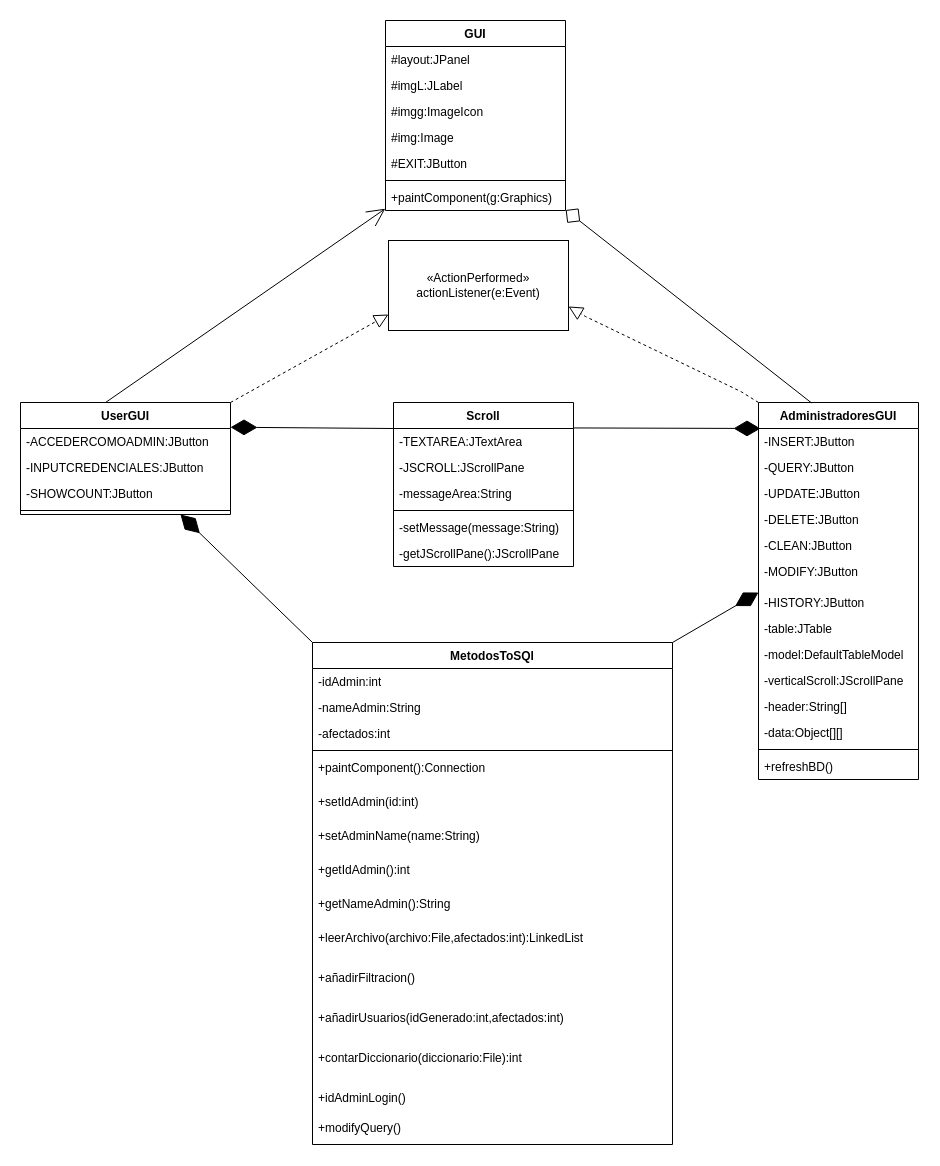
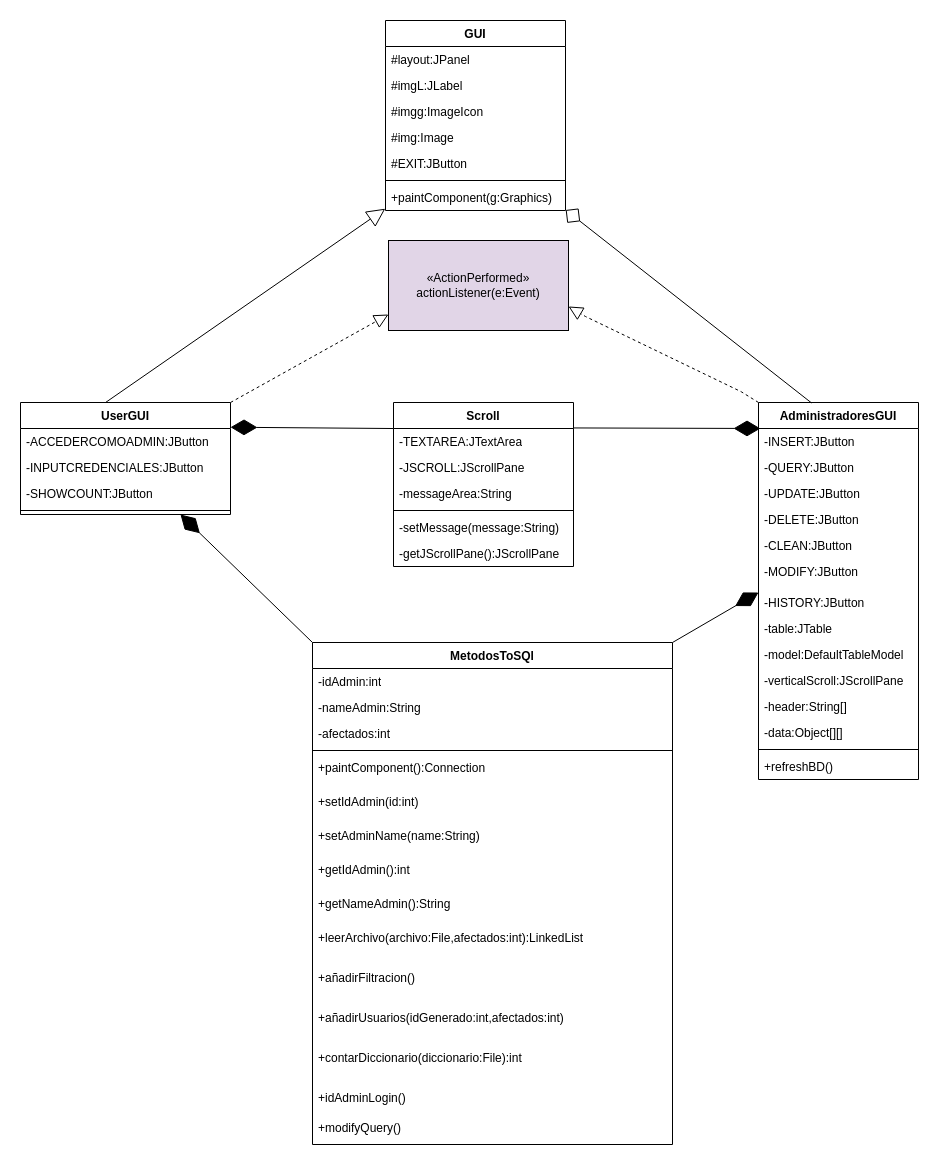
  <mxCell id="0" />
  <mxCell id="1" parent="0" />
  <mxCell id="2" value="MetodosToSQl" style="swimlane;fontStyle=1;align=center;verticalAlign=top;childLayout=stackLayout;horizontal=1;startSize=26;horizontalStack=0;resizeParent=1;resizeParentMax=0;resizeLast=0;collapsible=1;marginBottom=0;whiteSpace=wrap;html=1;" parent="1" vertex="1"><mxGeometry x="312" y="642" width="360" height="502" as="geometry" /></mxCell>
  <mxCell id="3" value="-idAdmin:int" style="text;strokeColor=none;fillColor=none;align=left;verticalAlign=top;spacingLeft=4;spacingRight=4;overflow=hidden;rotatable=0;points=[[0,0.5],[1,0.5]];portConstraint=eastwest;whiteSpace=wrap;html=1;" parent="2" vertex="1"><mxGeometry y="26" width="360" height="26" as="geometry" /></mxCell>
  <mxCell id="4" value="-nameAdmin:String" style="text;strokeColor=none;fillColor=none;align=left;verticalAlign=top;spacingLeft=4;spacingRight=4;overflow=hidden;rotatable=0;points=[[0,0.5],[1,0.5]];portConstraint=eastwest;whiteSpace=wrap;html=1;" vertex="1" parent="2"><mxGeometry y="52" width="360" height="26" as="geometry" /></mxCell>
  <mxCell id="5" value="-afectados:int" style="text;strokeColor=none;fillColor=none;align=left;verticalAlign=top;spacingLeft=4;spacingRight=4;overflow=hidden;rotatable=0;points=[[0,0.5],[1,0.5]];portConstraint=eastwest;whiteSpace=wrap;html=1;" parent="2" vertex="1"><mxGeometry y="78" width="360" height="26" as="geometry" /></mxCell>
  <mxCell id="6" value="" style="line;strokeWidth=1;fillColor=none;align=left;verticalAlign=middle;spacingTop=-1;spacingLeft=3;spacingRight=3;rotatable=0;labelPosition=right;points=[];portConstraint=eastwest;strokeColor=inherit;" parent="2" vertex="1"><mxGeometry y="104" width="360" height="8" as="geometry" /></mxCell>
  <mxCell id="7" value="+paintComponent():Connection" style="text;strokeColor=none;fillColor=none;align=left;verticalAlign=top;spacingLeft=4;spacingRight=4;overflow=hidden;rotatable=0;points=[[0,0.5],[1,0.5]];portConstraint=eastwest;whiteSpace=wrap;html=1;" parent="2" vertex="1"><mxGeometry y="112" width="360" height="34" as="geometry" /></mxCell>
  <mxCell id="8" value="+setIdAdmin(id:int)" style="text;strokeColor=none;fillColor=none;align=left;verticalAlign=top;spacingLeft=4;spacingRight=4;overflow=hidden;rotatable=0;points=[[0,0.5],[1,0.5]];portConstraint=eastwest;whiteSpace=wrap;html=1;" vertex="1" parent="2"><mxGeometry y="146" width="360" height="34" as="geometry" /></mxCell>
  <mxCell id="9" value="+setAdminName(name:String)" style="text;strokeColor=none;fillColor=none;align=left;verticalAlign=top;spacingLeft=4;spacingRight=4;overflow=hidden;rotatable=0;points=[[0,0.5],[1,0.5]];portConstraint=eastwest;whiteSpace=wrap;html=1;" vertex="1" parent="2"><mxGeometry y="180" width="360" height="34" as="geometry" /></mxCell>
  <mxCell id="10" value="+getIdAdmin():int" style="text;strokeColor=none;fillColor=none;align=left;verticalAlign=top;spacingLeft=4;spacingRight=4;overflow=hidden;rotatable=0;points=[[0,0.5],[1,0.5]];portConstraint=eastwest;whiteSpace=wrap;html=1;" vertex="1" parent="2"><mxGeometry y="214" width="360" height="34" as="geometry" /></mxCell>
  <mxCell id="11" value="+getNameAdmin():String" style="text;strokeColor=none;fillColor=none;align=left;verticalAlign=top;spacingLeft=4;spacingRight=4;overflow=hidden;rotatable=0;points=[[0,0.5],[1,0.5]];portConstraint=eastwest;whiteSpace=wrap;html=1;" vertex="1" parent="2"><mxGeometry y="248" width="360" height="34" as="geometry" /></mxCell>
  <mxCell id="12" value="+leerArchivo(archivo:File,afectados:int):LinkedList" style="text;strokeColor=none;fillColor=none;align=left;verticalAlign=top;spacingLeft=4;spacingRight=4;overflow=hidden;rotatable=0;points=[[0,0.5],[1,0.5]];portConstraint=eastwest;whiteSpace=wrap;html=1;" parent="2" vertex="1"><mxGeometry y="282" width="360" height="40" as="geometry" /></mxCell>
  <mxCell id="13" value="+añadirFiltracion()" style="text;strokeColor=none;fillColor=none;align=left;verticalAlign=top;spacingLeft=4;spacingRight=4;overflow=hidden;rotatable=0;points=[[0,0.5],[1,0.5]];portConstraint=eastwest;whiteSpace=wrap;html=1;" parent="2" vertex="1"><mxGeometry y="322" width="360" height="40" as="geometry" /></mxCell>
  <mxCell id="14" value="+añadirUsuarios(idGenerado:int,afectados:int)" style="text;strokeColor=none;fillColor=none;align=left;verticalAlign=top;spacingLeft=4;spacingRight=4;overflow=hidden;rotatable=0;points=[[0,0.5],[1,0.5]];portConstraint=eastwest;whiteSpace=wrap;html=1;" parent="2" vertex="1"><mxGeometry y="362" width="360" height="40" as="geometry" /></mxCell>
  <mxCell id="15" value="+contarDiccionario(diccionario:File):int" style="text;strokeColor=none;fillColor=none;align=left;verticalAlign=top;spacingLeft=4;spacingRight=4;overflow=hidden;rotatable=0;points=[[0,0.5],[1,0.5]];portConstraint=eastwest;whiteSpace=wrap;html=1;" parent="2" vertex="1"><mxGeometry y="402" width="360" height="40" as="geometry" /></mxCell>
  <mxCell id="16" value="+idAdminLogin()" style="text;strokeColor=none;fillColor=none;align=left;verticalAlign=top;spacingLeft=4;spacingRight=4;overflow=hidden;rotatable=0;points=[[0,0.5],[1,0.5]];portConstraint=eastwest;whiteSpace=wrap;html=1;" parent="2" vertex="1"><mxGeometry y="442" width="360" height="30" as="geometry" /></mxCell>
  <mxCell id="17" value="+modifyQuery()" style="text;strokeColor=none;fillColor=none;align=left;verticalAlign=top;spacingLeft=4;spacingRight=4;overflow=hidden;rotatable=0;points=[[0,0.5],[1,0.5]];portConstraint=eastwest;whiteSpace=wrap;html=1;" vertex="1" parent="2"><mxGeometry y="472" width="360" height="30" as="geometry" /></mxCell>
  <mxCell id="18" value="GUI" style="swimlane;fontStyle=1;align=center;verticalAlign=top;childLayout=stackLayout;horizontal=1;startSize=26;horizontalStack=0;resizeParent=1;resizeParentMax=0;resizeLast=0;collapsible=1;marginBottom=0;whiteSpace=wrap;html=1;" parent="1" vertex="1"><mxGeometry x="385" y="20" width="180" height="190" as="geometry" /></mxCell>
  <mxCell id="19" value="#layout:JPanel" style="text;strokeColor=none;fillColor=none;align=left;verticalAlign=top;spacingLeft=4;spacingRight=4;overflow=hidden;rotatable=0;points=[[0,0.5],[1,0.5]];portConstraint=eastwest;whiteSpace=wrap;html=1;" parent="18" vertex="1"><mxGeometry y="26" width="180" height="26" as="geometry" /></mxCell>
  <mxCell id="20" value="#imgL:JLabel" style="text;strokeColor=none;fillColor=none;align=left;verticalAlign=top;spacingLeft=4;spacingRight=4;overflow=hidden;rotatable=0;points=[[0,0.5],[1,0.5]];portConstraint=eastwest;whiteSpace=wrap;html=1;" parent="18" vertex="1"><mxGeometry y="52" width="180" height="26" as="geometry" /></mxCell>
  <mxCell id="21" value="#imgg:ImageIcon" style="text;strokeColor=none;fillColor=none;align=left;verticalAlign=top;spacingLeft=4;spacingRight=4;overflow=hidden;rotatable=0;points=[[0,0.5],[1,0.5]];portConstraint=eastwest;whiteSpace=wrap;html=1;" parent="18" vertex="1"><mxGeometry y="78" width="180" height="26" as="geometry" /></mxCell>
  <mxCell id="22" value="#img:Image" style="text;strokeColor=none;fillColor=none;align=left;verticalAlign=top;spacingLeft=4;spacingRight=4;overflow=hidden;rotatable=0;points=[[0,0.5],[1,0.5]];portConstraint=eastwest;whiteSpace=wrap;html=1;" parent="18" vertex="1"><mxGeometry y="104" width="180" height="26" as="geometry" /></mxCell>
  <mxCell id="23" value="#EXIT:JButton" style="text;strokeColor=none;fillColor=none;align=left;verticalAlign=top;spacingLeft=4;spacingRight=4;overflow=hidden;rotatable=0;points=[[0,0.5],[1,0.5]];portConstraint=eastwest;whiteSpace=wrap;html=1;" parent="18" vertex="1"><mxGeometry y="130" width="180" height="26" as="geometry" /></mxCell>
  <mxCell id="24" value="" style="line;strokeWidth=1;fillColor=none;align=left;verticalAlign=middle;spacingTop=-1;spacingLeft=3;spacingRight=3;rotatable=0;labelPosition=right;points=[];portConstraint=eastwest;strokeColor=inherit;" parent="18" vertex="1"><mxGeometry y="156" width="180" height="8" as="geometry" /></mxCell>
  <mxCell id="25" value="+paintComponent(g:Graphics)" style="text;strokeColor=none;fillColor=none;align=left;verticalAlign=top;spacingLeft=4;spacingRight=4;overflow=hidden;rotatable=0;points=[[0,0.5],[1,0.5]];portConstraint=eastwest;whiteSpace=wrap;html=1;" parent="18" vertex="1"><mxGeometry y="164" width="180" height="26" as="geometry" /></mxCell>
  <mxCell id="26" value="UserGUI" style="swimlane;fontStyle=1;align=center;verticalAlign=top;childLayout=stackLayout;horizontal=1;startSize=26;horizontalStack=0;resizeParent=1;resizeParentMax=0;resizeLast=0;collapsible=1;marginBottom=0;whiteSpace=wrap;html=1;" parent="1" vertex="1"><mxGeometry x="20" y="402" width="210" height="112" as="geometry" /></mxCell>
  <mxCell id="27" value="-ACCEDERCOMOADMIN:JButton" style="text;strokeColor=none;fillColor=none;align=left;verticalAlign=top;spacingLeft=4;spacingRight=4;overflow=hidden;rotatable=0;points=[[0,0.5],[1,0.5]];portConstraint=eastwest;whiteSpace=wrap;html=1;" parent="26" vertex="1"><mxGeometry y="26" width="210" height="26" as="geometry" /></mxCell>
  <mxCell id="28" value="-INPUTCREDENCIALES:JButton" style="text;strokeColor=none;fillColor=none;align=left;verticalAlign=top;spacingLeft=4;spacingRight=4;overflow=hidden;rotatable=0;points=[[0,0.5],[1,0.5]];portConstraint=eastwest;whiteSpace=wrap;html=1;" parent="26" vertex="1"><mxGeometry y="52" width="210" height="26" as="geometry" /></mxCell>
  <mxCell id="29" value="-SHOWCOUNT:JButton" style="text;strokeColor=none;fillColor=none;align=left;verticalAlign=top;spacingLeft=4;spacingRight=4;overflow=hidden;rotatable=0;points=[[0,0.5],[1,0.5]];portConstraint=eastwest;whiteSpace=wrap;html=1;" parent="26" vertex="1"><mxGeometry y="78" width="210" height="26" as="geometry" /></mxCell>
  <mxCell id="30" value="" style="line;strokeWidth=1;fillColor=none;align=left;verticalAlign=middle;spacingTop=-1;spacingLeft=3;spacingRight=3;rotatable=0;labelPosition=right;points=[];portConstraint=eastwest;strokeColor=inherit;" parent="26" vertex="1"><mxGeometry y="104" width="210" height="8" as="geometry" /></mxCell>
  <mxCell id="31" value="" style="endArrow=diamondThin;endFill=1;endSize=24;html=1;rounded=0;exitX=0;exitY=0;exitDx=0;exitDy=0;" parent="26" source="2" edge="1"><mxGeometry width="160" relative="1" as="geometry"><mxPoint x="293" y="233" as="sourcePoint" /><mxPoint x="160" y="112" as="targetPoint" /></mxGeometry></mxCell>
  <mxCell id="32" value="Scroll" style="swimlane;fontStyle=1;align=center;verticalAlign=top;childLayout=stackLayout;horizontal=1;startSize=26;horizontalStack=0;resizeParent=1;resizeParentMax=0;resizeLast=0;collapsible=1;marginBottom=0;whiteSpace=wrap;html=1;" parent="1" vertex="1"><mxGeometry x="393" y="402" width="180" height="164" as="geometry" /></mxCell>
  <mxCell id="33" value="-TEXTAREA:JTextArea" style="text;strokeColor=none;fillColor=none;align=left;verticalAlign=top;spacingLeft=4;spacingRight=4;overflow=hidden;rotatable=0;points=[[0,0.5],[1,0.5]];portConstraint=eastwest;whiteSpace=wrap;html=1;" parent="32" vertex="1"><mxGeometry y="26" width="180" height="26" as="geometry" /></mxCell>
  <mxCell id="34" value="-JSCROLL:JScrollPane" style="text;strokeColor=none;fillColor=none;align=left;verticalAlign=top;spacingLeft=4;spacingRight=4;overflow=hidden;rotatable=0;points=[[0,0.5],[1,0.5]];portConstraint=eastwest;whiteSpace=wrap;html=1;" parent="32" vertex="1"><mxGeometry y="52" width="180" height="26" as="geometry" /></mxCell>
  <mxCell id="35" value="-messageArea:String" style="text;strokeColor=none;fillColor=none;align=left;verticalAlign=top;spacingLeft=4;spacingRight=4;overflow=hidden;rotatable=0;points=[[0,0.5],[1,0.5]];portConstraint=eastwest;whiteSpace=wrap;html=1;" parent="32" vertex="1"><mxGeometry y="78" width="180" height="26" as="geometry" /></mxCell>
  <mxCell id="36" value="" style="line;strokeWidth=1;fillColor=none;align=left;verticalAlign=middle;spacingTop=-1;spacingLeft=3;spacingRight=3;rotatable=0;labelPosition=right;points=[];portConstraint=eastwest;strokeColor=inherit;" parent="32" vertex="1"><mxGeometry y="104" width="180" height="8" as="geometry" /></mxCell>
  <mxCell id="37" value="-setMessage(message:String)" style="text;strokeColor=none;fillColor=none;align=left;verticalAlign=top;spacingLeft=4;spacingRight=4;overflow=hidden;rotatable=0;points=[[0,0.5],[1,0.5]];portConstraint=eastwest;whiteSpace=wrap;html=1;" parent="32" vertex="1"><mxGeometry y="112" width="180" height="26" as="geometry" /></mxCell>
  <mxCell id="38" value="-getJScrollPane():JScrollPane" style="text;strokeColor=none;fillColor=none;align=left;verticalAlign=top;spacingLeft=4;spacingRight=4;overflow=hidden;rotatable=0;points=[[0,0.5],[1,0.5]];portConstraint=eastwest;whiteSpace=wrap;html=1;" parent="32" vertex="1"><mxGeometry y="138" width="180" height="26" as="geometry" /></mxCell>
- <mxCell id="39" value="«ActionPerformed»&lt;br&gt;actionListener(e:Event)" style="html=1;dropTarget=0;whiteSpace=wrap;" parent="1" vertex="1"><mxGeometry x="388" y="240" width="180" height="90" as="geometry" /></mxCell>
+ <mxCell id="39" value="«ActionPerformed»&lt;br&gt;actionListener(e:Event)" style="html=1;dropTarget=0;whiteSpace=wrap;fillColor=#e1d5e7;" parent="1" vertex="1"><mxGeometry x="388" y="240" width="180" height="90" as="geometry" /></mxCell>
  <mxCell id="40" value="" style="endArrow=block;dashed=1;endFill=0;endSize=12;html=1;rounded=0;exitX=0.964;exitY=-0.019;exitDx=0;exitDy=0;exitPerimeter=0;" parent="1" edge="1"><mxGeometry width="160" relative="1" as="geometry"><mxPoint x="230" y="402.002" as="sourcePoint" /><mxPoint x="388" y="314" as="targetPoint" /></mxGeometry></mxCell>
  <mxCell id="41" value="" style="endArrow=block;dashed=1;endFill=0;endSize=12;html=1;rounded=0;exitX=0.039;exitY=0.002;exitDx=0;exitDy=0;exitPerimeter=0;entryX=1;entryY=0.733;entryDx=0;entryDy=0;entryPerimeter=0;" parent="1" target="39" edge="1"><mxGeometry width="160" relative="1" as="geometry"><mxPoint x="758" y="402.004" as="sourcePoint" /><mxPoint x="556.76" y="299.25" as="targetPoint" /><Array as="points"><mxPoint x="740.76" y="391.25" /><mxPoint x="585" y="316" /></Array></mxGeometry></mxCell>
- <mxCell id="42" value="" style="endArrow=open;endSize=16;endFill=0;html=1;rounded=0;exitX=0.405;exitY=0;exitDx=0;exitDy=0;exitPerimeter=0;entryX=-0.001;entryY=0.931;entryDx=0;entryDy=0;entryPerimeter=0;" parent="1" source="26" target="25" edge="1"><mxGeometry x="-0.871" y="227" width="160" relative="1" as="geometry"><mxPoint x="355" y="204" as="sourcePoint" /><mxPoint x="355" y="154" as="targetPoint" /><mxPoint as="offset" /></mxGeometry></mxCell>
+ <mxCell id="42" value="" style="endArrow=block;endSize=16;endFill=0;html=1;rounded=0;exitX=0.405;exitY=0;exitDx=0;exitDy=0;exitPerimeter=0;entryX=-0.001;entryY=0.931;entryDx=0;entryDy=0;entryPerimeter=0;" parent="1" source="26" target="25" edge="1"><mxGeometry x="-0.871" y="227" width="160" relative="1" as="geometry"><mxPoint x="355" y="204" as="sourcePoint" /><mxPoint x="355" y="154" as="targetPoint" /><mxPoint as="offset" /></mxGeometry></mxCell>
  <mxCell id="43" value="" style="endArrow=diamondThin;endFill=1;endSize=24;html=1;rounded=0;exitX=0;exitY=0.001;exitDx=0;exitDy=0;exitPerimeter=0;" parent="1" source="33" edge="1"><mxGeometry width="160" relative="1" as="geometry"><mxPoint x="392" y="428" as="sourcePoint" /><mxPoint x="230" y="426.75" as="targetPoint" /></mxGeometry></mxCell>
  <mxCell id="44" value="AdministradoresGUI" style="swimlane;fontStyle=1;align=center;verticalAlign=top;childLayout=stackLayout;horizontal=1;startSize=26;horizontalStack=0;resizeParent=1;resizeParentMax=0;resizeLast=0;collapsible=1;marginBottom=0;whiteSpace=wrap;html=1;" parent="1" vertex="1"><mxGeometry x="758" y="402" width="160" height="377" as="geometry" /></mxCell>
  <mxCell id="45" value="-INSERT:JButton" style="text;strokeColor=none;fillColor=none;align=left;verticalAlign=top;spacingLeft=4;spacingRight=4;overflow=hidden;rotatable=0;points=[[0,0.5],[1,0.5]];portConstraint=eastwest;whiteSpace=wrap;html=1;" parent="44" vertex="1"><mxGeometry y="26" width="160" height="26" as="geometry" /></mxCell>
  <mxCell id="46" value="-QUERY:JButton&lt;span style=&quot;white-space: pre;&quot;&gt;&#09;&lt;/span&gt;" style="text;strokeColor=none;fillColor=none;align=left;verticalAlign=top;spacingLeft=4;spacingRight=4;overflow=hidden;rotatable=0;points=[[0,0.5],[1,0.5]];portConstraint=eastwest;whiteSpace=wrap;html=1;" parent="44" vertex="1"><mxGeometry y="52" width="160" height="26" as="geometry" /></mxCell>
  <mxCell id="47" value="-UPDATE:JButton" style="text;strokeColor=none;fillColor=none;align=left;verticalAlign=top;spacingLeft=4;spacingRight=4;overflow=hidden;rotatable=0;points=[[0,0.5],[1,0.5]];portConstraint=eastwest;whiteSpace=wrap;html=1;" parent="44" vertex="1"><mxGeometry y="78" width="160" height="26" as="geometry" /></mxCell>
  <mxCell id="48" value="-DELETE:JButton" style="text;strokeColor=none;fillColor=none;align=left;verticalAlign=top;spacingLeft=4;spacingRight=4;overflow=hidden;rotatable=0;points=[[0,0.5],[1,0.5]];portConstraint=eastwest;whiteSpace=wrap;html=1;" parent="44" vertex="1"><mxGeometry y="104" width="160" height="26" as="geometry" /></mxCell>
  <mxCell id="49" value="-CLEAN:JButton" style="text;strokeColor=none;fillColor=none;align=left;verticalAlign=top;spacingLeft=4;spacingRight=4;overflow=hidden;rotatable=0;points=[[0,0.5],[1,0.5]];portConstraint=eastwest;whiteSpace=wrap;html=1;" parent="44" vertex="1"><mxGeometry y="130" width="160" height="26" as="geometry" /></mxCell>
  <mxCell id="50" value="-MODIFY:JButton" style="text;strokeColor=none;fillColor=none;align=left;verticalAlign=top;spacingLeft=4;spacingRight=4;overflow=hidden;rotatable=0;points=[[0,0.5],[1,0.5]];portConstraint=eastwest;whiteSpace=wrap;html=1;" parent="44" vertex="1"><mxGeometry y="156" width="160" height="31" as="geometry" /></mxCell>
  <mxCell id="51" value="-HISTORY:JButton" style="text;strokeColor=none;fillColor=none;align=left;verticalAlign=top;spacingLeft=4;spacingRight=4;overflow=hidden;rotatable=0;points=[[0,0.5],[1,0.5]];portConstraint=eastwest;whiteSpace=wrap;html=1;" parent="44" vertex="1"><mxGeometry y="187" width="160" height="26" as="geometry" /></mxCell>
  <mxCell id="52" value="" style="endArrow=diamondThin;endFill=1;endSize=24;html=1;rounded=0;exitX=1;exitY=0;exitDx=0;exitDy=0;" parent="44" source="2" edge="1"><mxGeometry width="160" relative="1" as="geometry"><mxPoint x="151" y="322.25" as="sourcePoint" /><mxPoint y="190" as="targetPoint" /></mxGeometry></mxCell>
  <mxCell id="53" value="-table:JTable" style="text;strokeColor=none;fillColor=none;align=left;verticalAlign=top;spacingLeft=4;spacingRight=4;overflow=hidden;rotatable=0;points=[[0,0.5],[1,0.5]];portConstraint=eastwest;whiteSpace=wrap;html=1;" parent="44" vertex="1"><mxGeometry y="213" width="160" height="26" as="geometry" /></mxCell>
  <mxCell id="54" value="-model:DefaultTableModel" style="text;strokeColor=none;fillColor=none;align=left;verticalAlign=top;spacingLeft=4;spacingRight=4;overflow=hidden;rotatable=0;points=[[0,0.5],[1,0.5]];portConstraint=eastwest;whiteSpace=wrap;html=1;" parent="44" vertex="1"><mxGeometry y="239" width="160" height="26" as="geometry" /></mxCell>
  <mxCell id="55" value="-verticalScroll:JScrollPane" style="text;strokeColor=none;fillColor=none;align=left;verticalAlign=top;spacingLeft=4;spacingRight=4;overflow=hidden;rotatable=0;points=[[0,0.5],[1,0.5]];portConstraint=eastwest;whiteSpace=wrap;html=1;" parent="44" vertex="1"><mxGeometry y="265" width="160" height="26" as="geometry" /></mxCell>
  <mxCell id="56" value="-header:String[]" style="text;strokeColor=none;fillColor=none;align=left;verticalAlign=top;spacingLeft=4;spacingRight=4;overflow=hidden;rotatable=0;points=[[0,0.5],[1,0.5]];portConstraint=eastwest;whiteSpace=wrap;html=1;" parent="44" vertex="1"><mxGeometry y="291" width="160" height="26" as="geometry" /></mxCell>
  <mxCell id="57" value="-data:Object[][]" style="text;strokeColor=none;fillColor=none;align=left;verticalAlign=top;spacingLeft=4;spacingRight=4;overflow=hidden;rotatable=0;points=[[0,0.5],[1,0.5]];portConstraint=eastwest;whiteSpace=wrap;html=1;" parent="44" vertex="1"><mxGeometry y="317" width="160" height="26" as="geometry" /></mxCell>
  <mxCell id="58" value="" style="line;strokeWidth=1;fillColor=none;align=left;verticalAlign=middle;spacingTop=-1;spacingLeft=3;spacingRight=3;rotatable=0;labelPosition=right;points=[];portConstraint=eastwest;strokeColor=inherit;" parent="44" vertex="1"><mxGeometry y="343" width="160" height="8" as="geometry" /></mxCell>
  <mxCell id="59" value="+refreshBD()" style="text;strokeColor=none;fillColor=none;align=left;verticalAlign=top;spacingLeft=4;spacingRight=4;overflow=hidden;rotatable=0;points=[[0,0.5],[1,0.5]];portConstraint=eastwest;whiteSpace=wrap;html=1;" parent="44" vertex="1"><mxGeometry y="351" width="160" height="26" as="geometry" /></mxCell>
  <mxCell id="60" value="" style="endArrow=diamond;endSize=16;endFill=0;html=1;rounded=0;entryX=1.001;entryY=0.98;entryDx=0;entryDy=0;entryPerimeter=0;exitX=0.331;exitY=0.001;exitDx=0;exitDy=0;exitPerimeter=0;" parent="1" source="44" target="25" edge="1"><mxGeometry x="-0.871" y="227" width="160" relative="1" as="geometry"><mxPoint x="806" y="399" as="sourcePoint" /><mxPoint x="532.17" y="154" as="targetPoint" /><mxPoint as="offset" /></mxGeometry></mxCell>
  <mxCell id="61" value="" style="endArrow=diamondThin;endFill=1;endSize=24;html=1;rounded=0;exitX=0.998;exitY=-0.021;exitDx=0;exitDy=0;exitPerimeter=0;" parent="1" source="33" edge="1"><mxGeometry width="160" relative="1" as="geometry"><mxPoint x="578" y="428" as="sourcePoint" /><mxPoint x="760" y="428" as="targetPoint" /></mxGeometry></mxCell>
